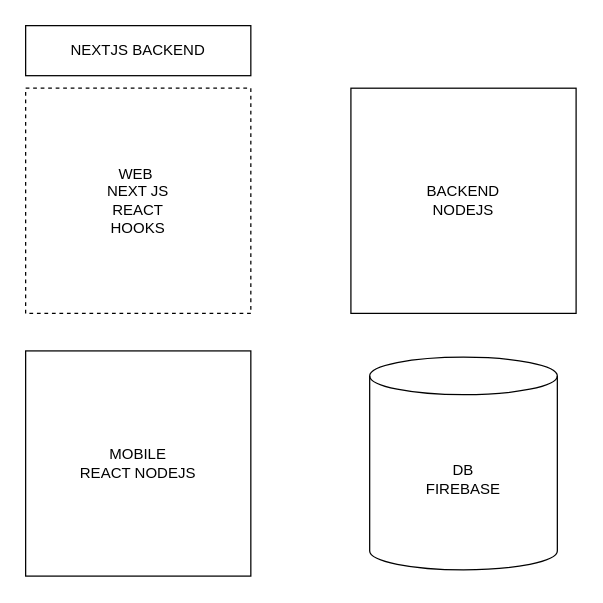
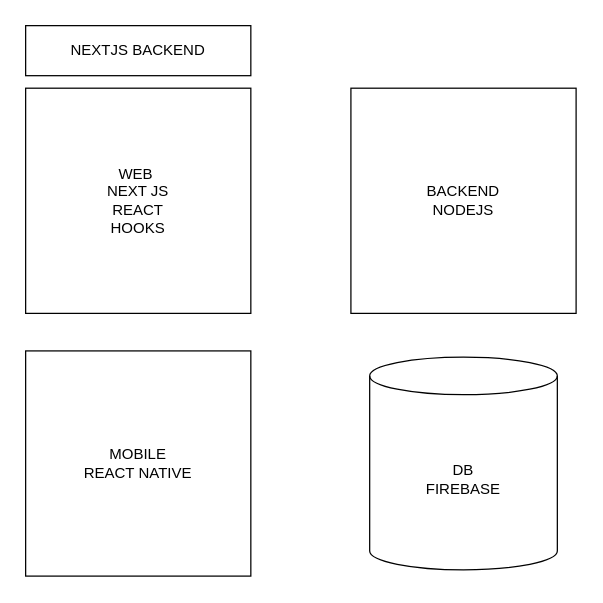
  <mxCell id="0" />
  <mxCell id="1" parent="0" />
  <mxCell id="2" value="BACKEND&lt;br&gt;NODEJS" style="whiteSpace=wrap;html=1;aspect=fixed;" vertex="1" parent="1"><mxGeometry x="280" y="70" width="180" height="180" as="geometry" /></mxCell>
- <mxCell id="3" value="WEB&amp;nbsp;&lt;br&gt;NEXT JS&lt;br&gt;REACT&lt;br&gt;HOOKS" style="whiteSpace=wrap;html=1;aspect=fixed;dashed=1;" vertex="1" parent="1"><mxGeometry x="20" y="70" width="180" height="180" as="geometry" /></mxCell>
- <mxCell id="4" value="MOBILE&lt;br&gt;REACT NODEJS" style="whiteSpace=wrap;html=1;aspect=fixed;" vertex="1" parent="1"><mxGeometry x="20" y="280" width="180" height="180" as="geometry" /></mxCell>
+ <mxCell id="3" value="WEB&amp;nbsp;&lt;br&gt;NEXT JS&lt;br&gt;REACT&lt;br&gt;HOOKS" style="whiteSpace=wrap;html=1;aspect=fixed;" vertex="1" parent="1"><mxGeometry x="20" y="70" width="180" height="180" as="geometry" /></mxCell>
+ <mxCell id="4" value="MOBILE&lt;br&gt;REACT NATIVE" style="whiteSpace=wrap;html=1;aspect=fixed;" vertex="1" parent="1"><mxGeometry x="20" y="280" width="180" height="180" as="geometry" /></mxCell>
  <mxCell id="5" value="DB&lt;br&gt;FIREBASE" style="shape=cylinder3;whiteSpace=wrap;html=1;boundedLbl=1;backgroundOutline=1;size=15;" vertex="1" parent="1"><mxGeometry x="295" y="285" width="150" height="170" as="geometry" /></mxCell>
  <mxCell id="6" value="NEXTJS BACKEND" style="rounded=0;whiteSpace=wrap;html=1;" vertex="1" parent="1"><mxGeometry x="20" y="20" width="180" height="40" as="geometry" /></mxCell>
